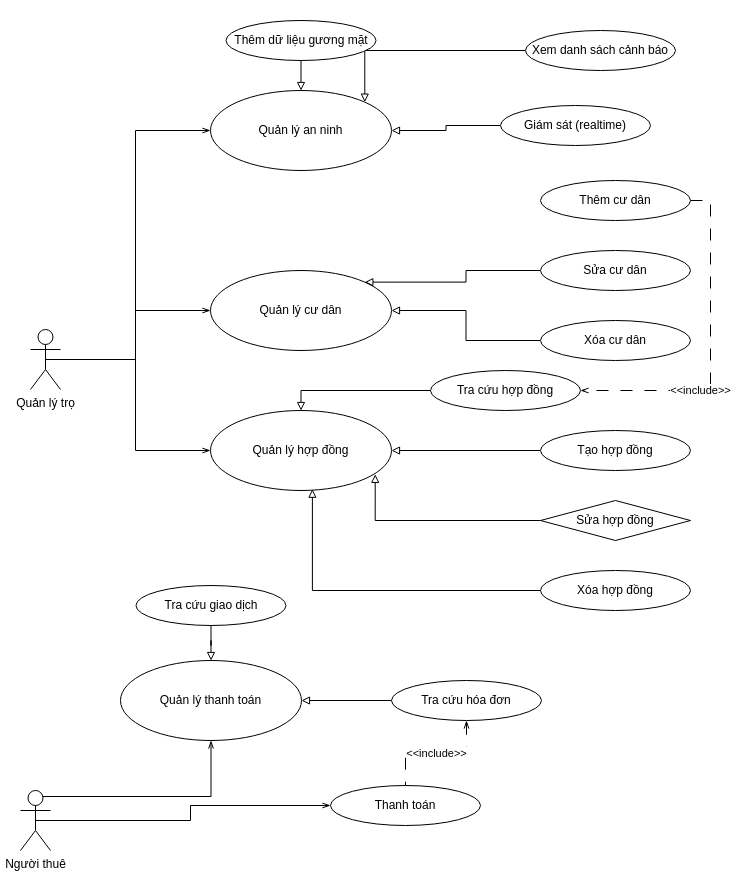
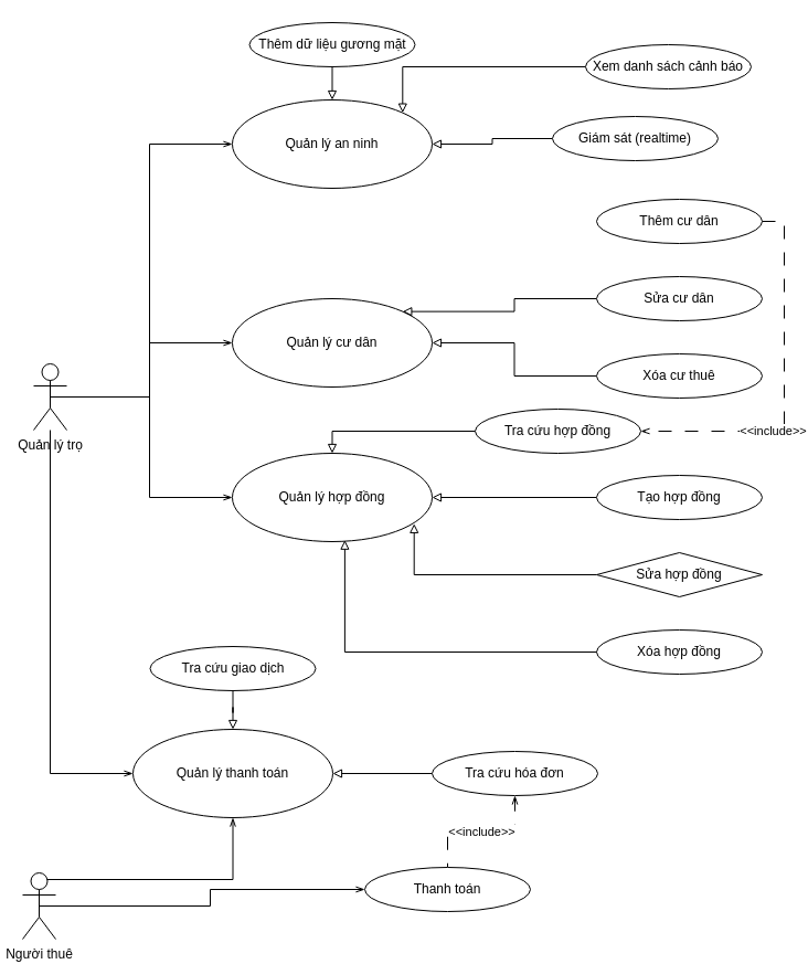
  <mxCell id="0" />
  <mxCell id="1" parent="0" />
  <mxCell id="2" style="edgeStyle=orthogonalEdgeStyle;rounded=0;orthogonalLoop=1;jettySize=auto;html=1;exitX=0.5;exitY=0.5;exitDx=0;exitDy=0;exitPerimeter=0;endArrow=openThin;endFill=0;" edge="1" parent="1" source="6" target="9"><mxGeometry relative="1" as="geometry" /></mxCell>
  <mxCell id="3" style="edgeStyle=orthogonalEdgeStyle;rounded=0;orthogonalLoop=1;jettySize=auto;html=1;exitX=0.5;exitY=0.5;exitDx=0;exitDy=0;exitPerimeter=0;entryX=0;entryY=0.5;entryDx=0;entryDy=0;endArrow=openThin;endFill=0;" edge="1" parent="1" source="6" target="8"><mxGeometry relative="1" as="geometry" /></mxCell>
  <mxCell id="4" style="edgeStyle=orthogonalEdgeStyle;rounded=0;orthogonalLoop=1;jettySize=auto;html=1;entryX=0;entryY=0.5;entryDx=0;entryDy=0;endArrow=openThin;endFill=0;" edge="1" parent="1" source="6" target="23"><mxGeometry relative="1" as="geometry" /></mxCell>
+ <mxCell id="5" style="edgeStyle=orthogonalEdgeStyle;rounded=0;orthogonalLoop=1;jettySize=auto;html=1;endArrow=openThin;endFill=0;" edge="1" parent="1" source="6" target="33"><mxGeometry relative="1" as="geometry"><Array as="points"><mxPoint x="45" y="700" /></Array></mxGeometry></mxCell>
  <mxCell id="6" value="Quản lý trọ" style="shape=umlActor;verticalLabelPosition=bottom;verticalAlign=top;html=1;outlineConnect=0;" vertex="1" parent="1"><mxGeometry x="30" y="329" width="30" height="60" as="geometry" /></mxCell>
  <mxCell id="7" style="edgeStyle=orthogonalEdgeStyle;rounded=0;orthogonalLoop=1;jettySize=auto;html=1;exitX=0.5;exitY=0;exitDx=0;exitDy=0;startArrow=block;startFill=0;endArrow=none;endFill=0;" edge="1" parent="1" source="8" target="22"><mxGeometry relative="1" as="geometry" /></mxCell>
  <mxCell id="8" value="Quản lý hợp đồng" style="ellipse;whiteSpace=wrap;html=1;" vertex="1" parent="1"><mxGeometry x="210" y="410" width="181" height="80" as="geometry" /></mxCell>
  <mxCell id="9" value="Quản lý cư dân" style="ellipse;whiteSpace=wrap;html=1;" vertex="1" parent="1"><mxGeometry x="210" y="270" width="181" height="80" as="geometry" /></mxCell>
  <mxCell id="10" value="&amp;lt;&amp;lt;include&amp;gt;&amp;gt;" style="edgeStyle=orthogonalEdgeStyle;rounded=0;orthogonalLoop=1;jettySize=auto;html=1;entryX=1;entryY=0.5;entryDx=0;entryDy=0;endArrow=openThin;endFill=0;dashed=1;dashPattern=12 12;" edge="1" parent="1" source="11" target="22"><mxGeometry x="0.294" relative="1" as="geometry"><Array as="points"><mxPoint x="710" y="200" /><mxPoint x="710" y="390" /></Array><mxPoint as="offset" /></mxGeometry></mxCell>
  <mxCell id="11" value="Thêm cư dân" style="ellipse;whiteSpace=wrap;html=1;" vertex="1" parent="1"><mxGeometry x="540" y="180" width="150" height="40" as="geometry" /></mxCell>
  <mxCell id="12" style="edgeStyle=orthogonalEdgeStyle;rounded=0;orthogonalLoop=1;jettySize=auto;html=1;exitX=0;exitY=0.5;exitDx=0;exitDy=0;entryX=1;entryY=0.5;entryDx=0;entryDy=0;endArrow=block;endFill=0;" edge="1" parent="1" source="13" target="9"><mxGeometry relative="1" as="geometry" /></mxCell>
- <mxCell id="13" value="Xóa cư dân" style="ellipse;whiteSpace=wrap;html=1;" vertex="1" parent="1"><mxGeometry x="540" y="320" width="150" height="40" as="geometry" /></mxCell>
+ <mxCell id="13" value="Xóa cư thuê" style="ellipse;whiteSpace=wrap;html=1;" vertex="1" parent="1"><mxGeometry x="540" y="320" width="150" height="40" as="geometry" /></mxCell>
  <mxCell id="14" style="edgeStyle=orthogonalEdgeStyle;rounded=0;orthogonalLoop=1;jettySize=auto;html=1;exitX=0;exitY=0.5;exitDx=0;exitDy=0;entryX=1;entryY=0;entryDx=0;entryDy=0;endArrow=block;endFill=0;" edge="1" parent="1" source="15" target="9"><mxGeometry relative="1" as="geometry" /></mxCell>
  <mxCell id="15" value="Sửa cư dân" style="ellipse;whiteSpace=wrap;html=1;" vertex="1" parent="1"><mxGeometry x="540" y="250" width="150" height="40" as="geometry" /></mxCell>
  <mxCell id="16" style="edgeStyle=orthogonalEdgeStyle;rounded=0;orthogonalLoop=1;jettySize=auto;html=1;exitX=0;exitY=0.5;exitDx=0;exitDy=0;endArrow=block;endFill=0;" edge="1" parent="1" source="17" target="8"><mxGeometry relative="1" as="geometry" /></mxCell>
  <mxCell id="17" value="Tạo hợp đồng" style="ellipse;whiteSpace=wrap;html=1;" vertex="1" parent="1"><mxGeometry x="540" y="430" width="150" height="40" as="geometry" /></mxCell>
  <mxCell id="18" value="Xóa hợp đồng" style="ellipse;whiteSpace=wrap;html=1;" vertex="1" parent="1"><mxGeometry x="540" y="570" width="150" height="40" as="geometry" /></mxCell>
  <mxCell id="19" value="Sửa hợp đồng" style="rhombus;whiteSpace=wrap;html=1;" vertex="1" parent="1"><mxGeometry x="540" y="500" width="150" height="40" as="geometry" /></mxCell>
  <mxCell id="20" style="edgeStyle=orthogonalEdgeStyle;rounded=0;orthogonalLoop=1;jettySize=auto;html=1;exitX=0;exitY=0.5;exitDx=0;exitDy=0;entryX=0.91;entryY=0.798;entryDx=0;entryDy=0;entryPerimeter=0;endArrow=block;endFill=0;" edge="1" parent="1" source="19" target="8"><mxGeometry relative="1" as="geometry" /></mxCell>
  <mxCell id="21" style="edgeStyle=orthogonalEdgeStyle;rounded=0;orthogonalLoop=1;jettySize=auto;html=1;exitX=0;exitY=0.5;exitDx=0;exitDy=0;entryX=0.563;entryY=0.984;entryDx=0;entryDy=0;entryPerimeter=0;endArrow=block;endFill=0;" edge="1" parent="1" source="18" target="8"><mxGeometry relative="1" as="geometry" /></mxCell>
  <mxCell id="22" value="Tra cứu hợp đồng" style="ellipse;whiteSpace=wrap;html=1;" vertex="1" parent="1"><mxGeometry x="430" y="370" width="150" height="40" as="geometry" /></mxCell>
  <mxCell id="23" value="Quản lý an ninh" style="ellipse;whiteSpace=wrap;html=1;" vertex="1" parent="1"><mxGeometry x="210" y="90" width="181" height="80" as="geometry" /></mxCell>
  <mxCell id="24" style="edgeStyle=orthogonalEdgeStyle;rounded=0;orthogonalLoop=1;jettySize=auto;html=1;entryX=1;entryY=0.5;entryDx=0;entryDy=0;endArrow=block;endFill=0;" edge="1" parent="1" source="25" target="23"><mxGeometry relative="1" as="geometry" /></mxCell>
  <mxCell id="25" value="Giám sát (realtime)" style="ellipse;whiteSpace=wrap;html=1;" vertex="1" parent="1"><mxGeometry x="500" y="105" width="150" height="40" as="geometry" /></mxCell>
  <mxCell id="26" style="edgeStyle=orthogonalEdgeStyle;rounded=0;orthogonalLoop=1;jettySize=auto;html=1;entryX=1;entryY=0;entryDx=0;entryDy=0;endArrow=block;endFill=0;" edge="1" parent="1" source="27" target="23"><mxGeometry relative="1" as="geometry" /></mxCell>
- <mxCell id="27" value="Xem danh sách cảnh báo" style="ellipse;whiteSpace=wrap;html=1;" vertex="1" parent="1"><mxGeometry x="525" y="30" width="150" height="40" as="geometry" /></mxCell>
+ <mxCell id="27" value="Xem danh sách cảnh báo" style="ellipse;whiteSpace=wrap;html=1;" vertex="1" parent="1"><mxGeometry x="530" y="40" width="150" height="40" as="geometry" /></mxCell>
  <mxCell id="28" style="edgeStyle=orthogonalEdgeStyle;rounded=0;orthogonalLoop=1;jettySize=auto;html=1;exitX=0.5;exitY=1;exitDx=0;exitDy=0;entryX=0.5;entryY=0;entryDx=0;entryDy=0;endArrow=block;endFill=0;" edge="1" parent="1" source="29" target="23"><mxGeometry relative="1" as="geometry" /></mxCell>
  <mxCell id="29" value="Thêm dữ liệu gương mặt" style="ellipse;whiteSpace=wrap;html=1;" vertex="1" parent="1"><mxGeometry x="225.5" y="20" width="150" height="40" as="geometry" /></mxCell>
  <mxCell id="30" style="edgeStyle=orthogonalEdgeStyle;rounded=0;orthogonalLoop=1;jettySize=auto;html=1;exitX=0.5;exitY=0.5;exitDx=0;exitDy=0;exitPerimeter=0;endArrow=openThin;endFill=0;" edge="1" parent="1" source="32" target="39"><mxGeometry relative="1" as="geometry" /></mxCell>
  <mxCell id="31" style="edgeStyle=orthogonalEdgeStyle;rounded=0;orthogonalLoop=1;jettySize=auto;html=1;exitX=0.25;exitY=0.1;exitDx=0;exitDy=0;exitPerimeter=0;endArrow=openThin;endFill=0;" edge="1" parent="1" source="32" target="33"><mxGeometry relative="1" as="geometry" /></mxCell>
  <mxCell id="32" value="Người thuê" style="shape=umlActor;verticalLabelPosition=bottom;verticalAlign=top;html=1;outlineConnect=0;" vertex="1" parent="1"><mxGeometry x="20" y="790" width="30" height="60" as="geometry" /></mxCell>
  <mxCell id="33" value="Quản lý thanh toán" style="ellipse;whiteSpace=wrap;html=1;" vertex="1" parent="1"><mxGeometry x="120" y="660" width="181" height="80" as="geometry" /></mxCell>
  <mxCell id="34" style="edgeStyle=orthogonalEdgeStyle;rounded=0;orthogonalLoop=1;jettySize=auto;html=1;exitX=0;exitY=0.5;exitDx=0;exitDy=0;endArrow=block;endFill=0;" edge="1" parent="1" source="36" target="33"><mxGeometry relative="1" as="geometry" /></mxCell>
  <mxCell id="35" value="&amp;lt;&amp;lt;include&amp;gt;&amp;gt;" style="edgeStyle=orthogonalEdgeStyle;rounded=0;orthogonalLoop=1;jettySize=auto;html=1;exitX=0.5;exitY=1;exitDx=0;exitDy=0;startArrow=openThin;startFill=0;endArrow=none;endFill=0;dashed=1;dashPattern=12 12;" edge="1" parent="1" source="36" target="39"><mxGeometry relative="1" as="geometry" /></mxCell>
  <mxCell id="36" value="Tra cứu hóa đơn" style="ellipse;whiteSpace=wrap;html=1;" vertex="1" parent="1"><mxGeometry x="391" y="680" width="150" height="40" as="geometry" /></mxCell>
  <mxCell id="37" style="edgeStyle=orthogonalEdgeStyle;rounded=0;orthogonalLoop=1;jettySize=auto;html=1;exitX=0.5;exitY=1;exitDx=0;exitDy=0;endArrow=block;endFill=0;" edge="1" parent="1" source="38" target="33"><mxGeometry relative="1" as="geometry" /></mxCell>
  <mxCell id="38" value="Tra cứu giao dịch" style="ellipse;whiteSpace=wrap;html=1;" vertex="1" parent="1"><mxGeometry x="135.5" y="585" width="150" height="40" as="geometry" /></mxCell>
  <mxCell id="39" value="Thanh toán" style="ellipse;whiteSpace=wrap;html=1;" vertex="1" parent="1"><mxGeometry x="330" y="785" width="150" height="40" as="geometry" /></mxCell>
